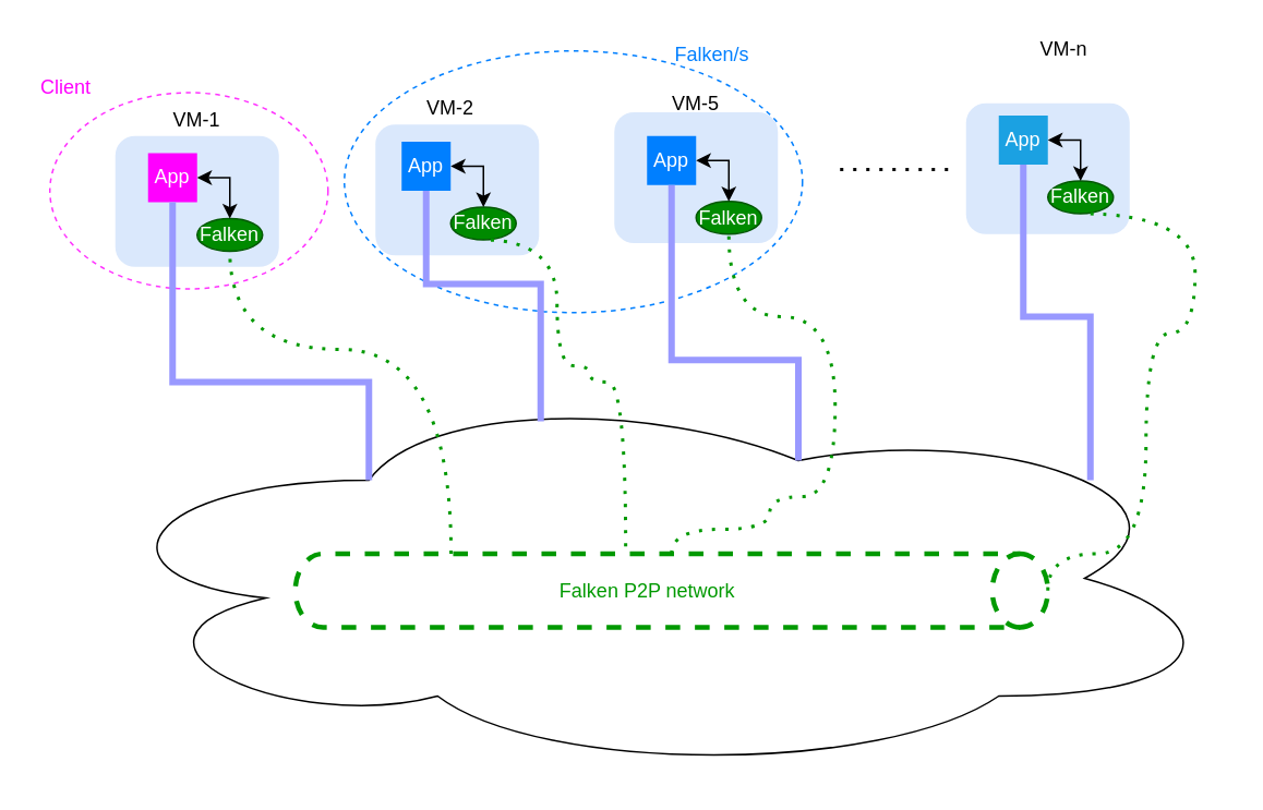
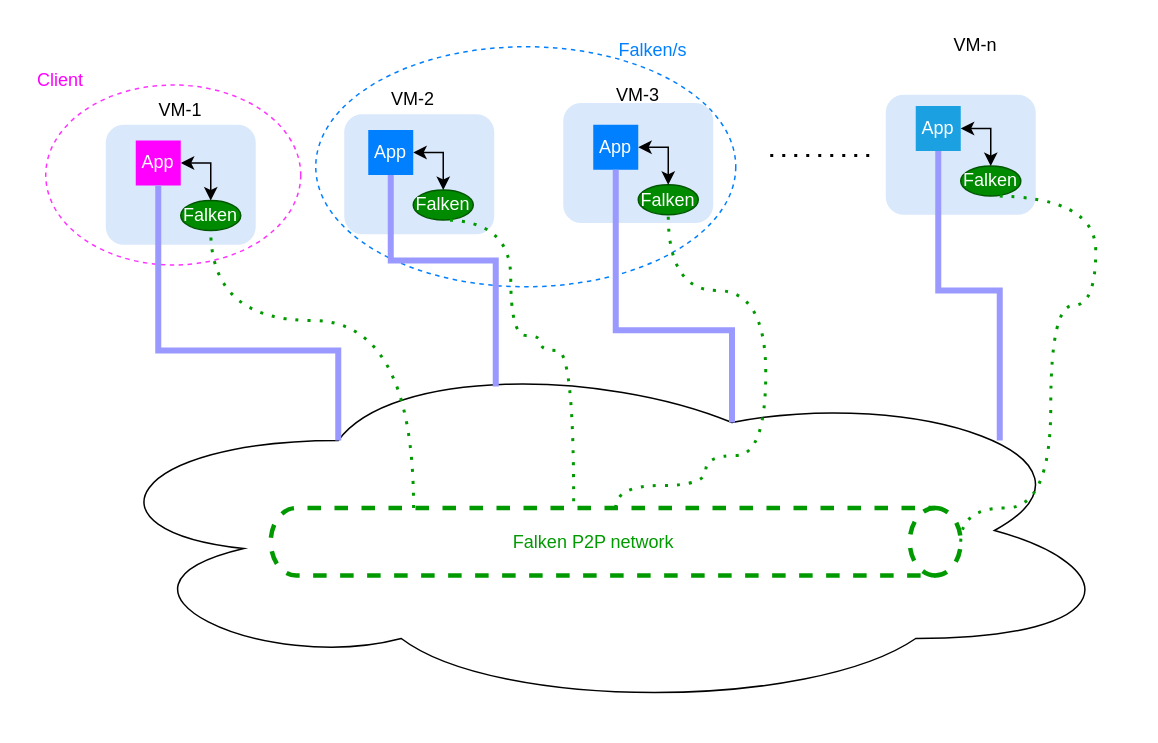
  <mxCell id="0" />
  <mxCell id="1" parent="0" />
  <mxCell id="2" value="" style="ellipse;whiteSpace=wrap;html=1;dashed=1;fillColor=none;strokeColor=#007FFF;" vertex="1" parent="1"><mxGeometry x="210" y="30.5" width="280" height="160" as="geometry" /></mxCell>
  <mxCell id="3" value="" style="ellipse;whiteSpace=wrap;html=1;fillColor=none;dashed=1;strokeColor=#FF33FF;" vertex="1" parent="1"><mxGeometry x="30" y="56" width="170" height="120" as="geometry" /></mxCell>
  <mxCell id="4" value="" style="rounded=1;whiteSpace=wrap;html=1;fillColor=#dae8fc;strokeColor=none;" vertex="1" parent="1"><mxGeometry x="70" y="82.5" width="100" height="80" as="geometry" /></mxCell>
  <mxCell id="5" value="VM-1" style="text;html=1;strokeColor=none;fillColor=none;align=center;verticalAlign=middle;whiteSpace=wrap;rounded=0;" vertex="1" parent="1"><mxGeometry x="100" y="63" width="40" height="20" as="geometry" /></mxCell>
  <mxCell id="6" value="App" style="whiteSpace=wrap;html=1;aspect=fixed;fontColor=#ffffff;strokeColor=none;fillColor=#FF00FF;" vertex="1" parent="1"><mxGeometry x="90" y="93" width="30" height="30" as="geometry" /></mxCell>
  <mxCell id="7" value="Falken" style="ellipse;whiteSpace=wrap;html=1;fillColor=#008a00;strokeColor=#005700;fontColor=#ffffff;" vertex="1" parent="1"><mxGeometry x="120" y="133" width="40" height="20" as="geometry" /></mxCell>
  <mxCell id="8" value="" style="endArrow=classic;startArrow=classic;html=1;edgeStyle=orthogonalEdgeStyle;rounded=0;exitX=1;exitY=0.5;exitDx=0;exitDy=0;entryX=0.5;entryY=0;entryDx=0;entryDy=0;" edge="1" parent="1" source="6" target="7"><mxGeometry width="50" height="50" relative="1" as="geometry"><mxPoint x="290" y="143" as="sourcePoint" /><mxPoint x="440" y="313" as="targetPoint" /></mxGeometry></mxCell>
  <mxCell id="9" value="" style="ellipse;shape=cloud;whiteSpace=wrap;html=1;" vertex="1" parent="1"><mxGeometry x="50" y="233" width="700" height="240" as="geometry" /></mxCell>
  <mxCell id="10" value="" style="rounded=1;whiteSpace=wrap;html=1;fillColor=#dae8fc;strokeColor=none;" vertex="1" parent="1"><mxGeometry x="229" y="75.5" width="100" height="80" as="geometry" /></mxCell>
  <mxCell id="11" value="VM-2" style="text;html=1;strokeColor=none;fillColor=none;align=center;verticalAlign=middle;whiteSpace=wrap;rounded=0;" vertex="1" parent="1"><mxGeometry x="255" y="56" width="40" height="20" as="geometry" /></mxCell>
  <mxCell id="12" value="App" style="whiteSpace=wrap;html=1;aspect=fixed;fontColor=#ffffff;strokeColor=none;fillColor=#007FFF;" vertex="1" parent="1"><mxGeometry x="245" y="86" width="30" height="30" as="geometry" /></mxCell>
  <mxCell id="13" value="Falken" style="ellipse;whiteSpace=wrap;html=1;fillColor=#008a00;strokeColor=#005700;fontColor=#ffffff;" vertex="1" parent="1"><mxGeometry x="275" y="126" width="40" height="20" as="geometry" /></mxCell>
  <mxCell id="14" value="" style="endArrow=classic;startArrow=classic;html=1;edgeStyle=orthogonalEdgeStyle;rounded=0;exitX=1;exitY=0.5;exitDx=0;exitDy=0;entryX=0.5;entryY=0;entryDx=0;entryDy=0;" edge="1" parent="1" source="12" target="13"><mxGeometry width="50" height="50" relative="1" as="geometry"><mxPoint x="445" y="136" as="sourcePoint" /><mxPoint x="595" y="306" as="targetPoint" /></mxGeometry></mxCell>
  <mxCell id="15" value="" style="rounded=1;whiteSpace=wrap;html=1;fillColor=#dae8fc;strokeColor=none;" vertex="1" parent="1"><mxGeometry x="375" y="68" width="100" height="80" as="geometry" /></mxCell>
- <mxCell id="16" value="VM-5" style="text;html=1;strokeColor=none;fillColor=none;align=center;verticalAlign=middle;whiteSpace=wrap;rounded=0;" vertex="1" parent="1"><mxGeometry x="405" y="52.5" width="40" height="20" as="geometry" /></mxCell>
+ <mxCell id="16" value="VM-3" style="text;html=1;strokeColor=none;fillColor=none;align=center;verticalAlign=middle;whiteSpace=wrap;rounded=0;" vertex="1" parent="1"><mxGeometry x="405" y="52.5" width="40" height="20" as="geometry" /></mxCell>
  <mxCell id="17" value="App" style="whiteSpace=wrap;html=1;aspect=fixed;fontColor=#ffffff;strokeColor=none;fillColor=#007FFF;" vertex="1" parent="1"><mxGeometry x="395" y="82.5" width="30" height="30" as="geometry" /></mxCell>
  <mxCell id="18" value="Falken" style="ellipse;whiteSpace=wrap;html=1;fillColor=#008a00;strokeColor=#005700;fontColor=#ffffff;" vertex="1" parent="1"><mxGeometry x="425" y="122.5" width="40" height="20" as="geometry" /></mxCell>
  <mxCell id="19" value="" style="endArrow=classic;startArrow=classic;html=1;edgeStyle=orthogonalEdgeStyle;rounded=0;exitX=1;exitY=0.5;exitDx=0;exitDy=0;entryX=0.5;entryY=0;entryDx=0;entryDy=0;" edge="1" source="17" target="18" parent="1"><mxGeometry width="50" height="50" relative="1" as="geometry"><mxPoint x="595" y="132.5" as="sourcePoint" /><mxPoint x="745" y="302.5" as="targetPoint" /></mxGeometry></mxCell>
  <mxCell id="20" value="" style="endArrow=none;dashed=1;html=1;dashPattern=1 3;strokeWidth=2;" edge="1" parent="1"><mxGeometry width="50" height="50" relative="1" as="geometry"><mxPoint x="513" y="103" as="sourcePoint" /><mxPoint x="583" y="103" as="targetPoint" /></mxGeometry></mxCell>
  <mxCell id="21" value="" style="rounded=1;whiteSpace=wrap;html=1;fillColor=#dae8fc;strokeColor=none;" vertex="1" parent="1"><mxGeometry x="590" y="62.5" width="100" height="80" as="geometry" /></mxCell>
  <mxCell id="22" value="VM-n" style="text;html=1;strokeColor=none;fillColor=none;align=center;verticalAlign=middle;whiteSpace=wrap;rounded=0;" vertex="1" parent="1"><mxGeometry x="630" y="20" width="40" height="20" as="geometry" /></mxCell>
  <mxCell id="23" value="App" style="whiteSpace=wrap;html=1;aspect=fixed;fillColor=#1ba1e2;fontColor=#ffffff;strokeColor=none;" vertex="1" parent="1"><mxGeometry x="610" y="70" width="30" height="30" as="geometry" /></mxCell>
  <mxCell id="24" value="Falken" style="ellipse;whiteSpace=wrap;html=1;fillColor=#008a00;strokeColor=#005700;fontColor=#ffffff;" vertex="1" parent="1"><mxGeometry x="640" y="110" width="40" height="20" as="geometry" /></mxCell>
  <mxCell id="25" value="" style="endArrow=classic;startArrow=classic;html=1;edgeStyle=orthogonalEdgeStyle;rounded=0;exitX=1;exitY=0.5;exitDx=0;exitDy=0;entryX=0.5;entryY=0;entryDx=0;entryDy=0;" edge="1" source="23" target="24" parent="1"><mxGeometry width="50" height="50" relative="1" as="geometry"><mxPoint x="810" y="120" as="sourcePoint" /><mxPoint x="960" y="290" as="targetPoint" /></mxGeometry></mxCell>
  <mxCell id="26" value="&lt;font color=&quot;#ff00ff&quot;&gt;Client&lt;/font&gt;" style="text;html=1;strokeColor=none;fillColor=none;align=center;verticalAlign=middle;whiteSpace=wrap;rounded=0;dashed=1;" vertex="1" parent="1"><mxGeometry x="20" y="43" width="40" height="20" as="geometry" /></mxCell>
  <mxCell id="27" value="&lt;font&gt;Falken/s&lt;/font&gt;" style="text;html=1;align=center;verticalAlign=middle;whiteSpace=wrap;rounded=0;dashed=1;fontColor=#007FFF;" vertex="1" parent="1"><mxGeometry x="415" y="23" width="40" height="20" as="geometry" /></mxCell>
  <mxCell id="28" value="&lt;font color=&quot;#009900&quot;&gt;Falken P2P network&lt;/font&gt;" style="shape=cylinder3;whiteSpace=wrap;html=1;boundedLbl=1;backgroundOutline=1;size=17;dashed=1;fillColor=none;direction=south;strokeWidth=3;strokeColor=#009900;" vertex="1" parent="1"><mxGeometry x="180" y="338" width="460" height="45" as="geometry" /></mxCell>
  <mxCell id="29" value="" style="edgeStyle=elbowEdgeStyle;rounded=0;orthogonalLoop=1;jettySize=auto;html=1;strokeColor=#9999FF;strokeWidth=4;entryX=0.25;entryY=0.25;entryDx=0;entryDy=0;entryPerimeter=0;exitX=0.5;exitY=1;exitDx=0;exitDy=0;endArrow=none;endFill=0;elbow=vertical;" edge="1" parent="1" source="6" target="9"><mxGeometry relative="1" as="geometry"><Array as="points"><mxPoint x="140" y="233" /></Array></mxGeometry></mxCell>
  <mxCell id="30" value="" style="endArrow=none;html=1;strokeColor=#9999FF;strokeWidth=4;entryX=0.5;entryY=1;entryDx=0;entryDy=0;exitX=0.4;exitY=0.1;exitDx=0;exitDy=0;exitPerimeter=0;edgeStyle=elbowEdgeStyle;rounded=0;elbow=vertical;" edge="1" parent="1" source="9" target="12"><mxGeometry width="50" height="50" relative="1" as="geometry"><mxPoint x="390" y="263" as="sourcePoint" /><mxPoint x="440" y="213" as="targetPoint" /><Array as="points"><mxPoint x="290" y="173" /></Array></mxGeometry></mxCell>
  <mxCell id="31" value="" style="endArrow=none;html=1;strokeColor=#9999FF;strokeWidth=4;entryX=0.5;entryY=1;entryDx=0;entryDy=0;exitX=0.625;exitY=0.2;exitDx=0;exitDy=0;exitPerimeter=0;edgeStyle=elbowEdgeStyle;rounded=0;elbow=vertical;" edge="1" parent="1" source="9" target="17"><mxGeometry width="50" height="50" relative="1" as="geometry"><mxPoint x="670" y="303.5" as="sourcePoint" /><mxPoint x="600" y="162.5" as="targetPoint" /><Array as="points"><mxPoint x="630" y="219.5" /></Array></mxGeometry></mxCell>
  <mxCell id="32" value="" style="endArrow=none;html=1;strokeColor=#9999FF;strokeWidth=4;entryX=0.5;entryY=1;entryDx=0;entryDy=0;exitX=0.88;exitY=0.25;exitDx=0;exitDy=0;exitPerimeter=0;edgeStyle=elbowEdgeStyle;rounded=0;elbow=vertical;" edge="1" parent="1" source="9" target="23"><mxGeometry width="50" height="50" relative="1" as="geometry"><mxPoint x="350" y="277" as="sourcePoint" /><mxPoint x="280" y="136" as="targetPoint" /><Array as="points"><mxPoint x="310" y="193" /></Array></mxGeometry></mxCell>
  <mxCell id="33" value="" style="endArrow=none;dashed=1;html=1;dashPattern=1 3;strokeWidth=2;strokeColor=#009900;entryX=0.5;entryY=1;entryDx=0;entryDy=0;exitX=0;exitY=0.793;exitDx=0;exitDy=0;exitPerimeter=0;edgeStyle=orthogonalEdgeStyle;curved=1;" edge="1" parent="1" source="28" target="7"><mxGeometry width="50" height="50" relative="1" as="geometry"><mxPoint x="390" y="263" as="sourcePoint" /><mxPoint x="183" y="203" as="targetPoint" /><Array as="points"><mxPoint x="275" y="213" /><mxPoint x="140" y="213" /></Array></mxGeometry></mxCell>
  <mxCell id="34" value="" style="endArrow=none;dashed=1;html=1;dashPattern=1 3;strokeWidth=2;strokeColor=#009900;exitX=-0.1;exitY=0.561;exitDx=0;exitDy=0;exitPerimeter=0;edgeStyle=orthogonalEdgeStyle;curved=1;entryX=0.5;entryY=1;entryDx=0;entryDy=0;" edge="1" parent="1" source="28" target="13"><mxGeometry width="50" height="50" relative="1" as="geometry"><mxPoint x="492.61" y="347.5" as="sourcePoint" /><mxPoint x="357.39" y="162.5" as="targetPoint" /><Array as="points"><mxPoint x="382" y="233" /><mxPoint x="360" y="233" /><mxPoint x="360" y="223" /><mxPoint x="340" y="223" /><mxPoint x="340" y="146" /></Array></mxGeometry></mxCell>
  <mxCell id="35" value="" style="endArrow=none;dashed=1;html=1;dashPattern=1 3;strokeWidth=2;strokeColor=#009900;exitX=0;exitY=0.5;exitDx=0;exitDy=0;exitPerimeter=0;edgeStyle=orthogonalEdgeStyle;curved=1;entryX=0.5;entryY=1;entryDx=0;entryDy=0;" edge="1" parent="1" source="28" target="18"><mxGeometry width="50" height="50" relative="1" as="geometry"><mxPoint x="391.94" y="345" as="sourcePoint" /><mxPoint x="305" y="156" as="targetPoint" /><Array as="points"><mxPoint x="410" y="323" /><mxPoint x="470" y="323" /><mxPoint x="470" y="303" /><mxPoint x="510" y="303" /><mxPoint x="510" y="193" /><mxPoint x="445" y="193" /></Array></mxGeometry></mxCell>
  <mxCell id="36" value="" style="endArrow=none;dashed=1;html=1;dashPattern=1 3;strokeWidth=2;strokeColor=#009900;edgeStyle=orthogonalEdgeStyle;curved=1;entryX=0.5;entryY=1;entryDx=0;entryDy=0;exitX=0.5;exitY=0;exitDx=0;exitDy=0;exitPerimeter=0;" edge="1" parent="1" source="28" target="24"><mxGeometry width="50" height="50" relative="1" as="geometry"><mxPoint x="420" y="348" as="sourcePoint" /><mxPoint x="455" y="152.5" as="targetPoint" /><Array as="points"><mxPoint x="640" y="338" /><mxPoint x="700" y="338" /><mxPoint x="700" y="203" /><mxPoint x="730" y="203" /><mxPoint x="730" y="130" /></Array></mxGeometry></mxCell>
